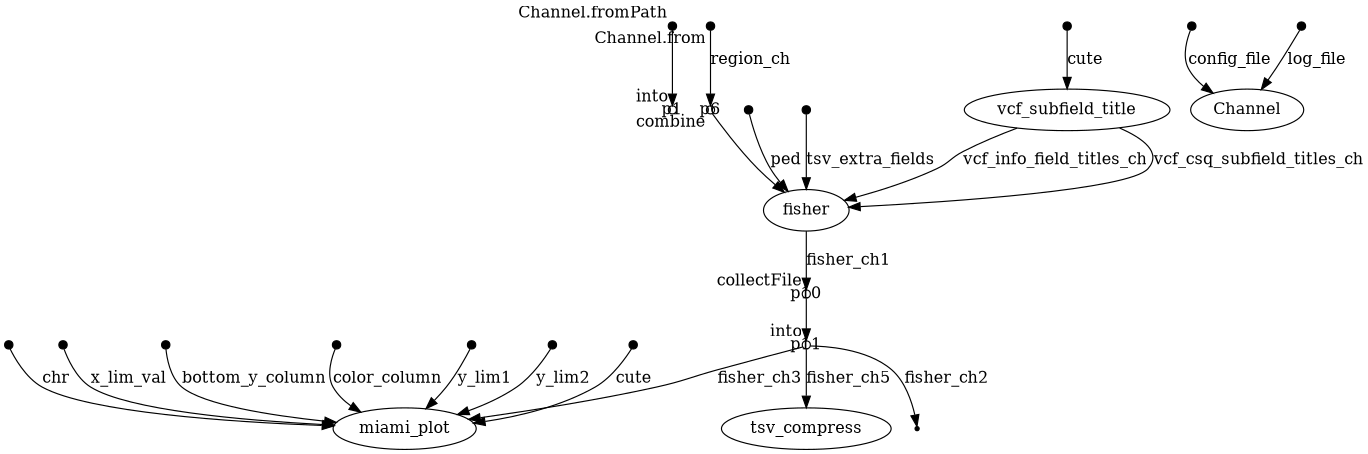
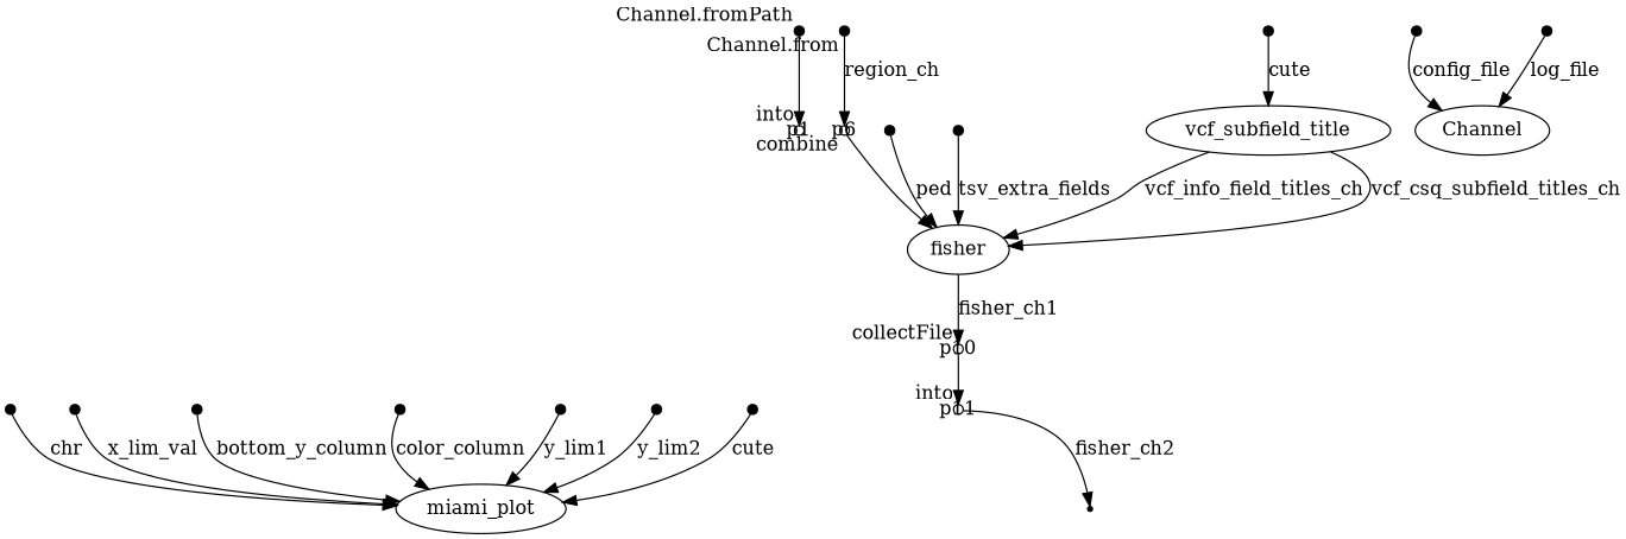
  digraph {
    node [fixedsize=true shape=point]
    p0 [width=0.1 xlabel="Channel.fromPath"]
    p1 [shape=circle width=0.1 xlabel=into]
    n3 [label=vcf_subfield_title fixedsize="" shape=""]
    n4 [label=fisher fixedsize="" shape=""]
    p6 [shape=circle width=0.1 xlabel=combine]
    p10 [shape=circle width=0.1 xlabel=collectFile]
    p2 [width=0.1 xlabel="Channel.from"]
    p4 [width=0.1]
    p11 [shape=circle width=0.1 xlabel=into]
    p7 [width=0.1]
    p8 [width=0.1]
-   n12 [label=tsv_compress fixedsize="" shape=""]
    p12 [fixedsize=""]
    n14 [label=miami_plot fixedsize="" shape=""]
    p13 [width=0.1]
    p14 [width=0.1]
    p15 [width=0.1]
    p16 [width=0.1]
    p17 [width=0.1]
    p18 [width=0.1]
    p19 [width=0.1]
    p23 [width=0.1]
    n23 [label=Channel fixedsize="" shape=""]
    p24 [width=0.1]
    p0 -> p1
    n3 -> n4 [label=vcf_info_field_titles_ch]
    n3 -> n4 [label=vcf_csq_subfield_titles_ch]
    n4 -> p10 [label=fisher_ch1]
    p6 -> n4
    p10 -> p11
    p2 -> p6 [label=region_ch]
    p4 -> n3 [label=cute]
-   p11 -> n12 [label=fisher_ch5]
    p11 -> p12 [label=fisher_ch2]
-   p11 -> n14 [label=fisher_ch3]
    p7 -> n4 [label=ped]
    p8 -> n4 [label=tsv_extra_fields]
    p13 -> n14 [label=chr]
    p14 -> n14 [label=x_lim_val]
    p15 -> n14 [label=bottom_y_column]
    p16 -> n14 [label=color_column]
    p17 -> n14 [label=y_lim1]
    p18 -> n14 [label=y_lim2]
    p19 -> n14 [label=cute]
    p23 -> n23 [label=config_file]
    p24 -> n23 [label=log_file]
  }
